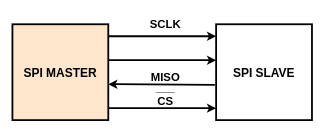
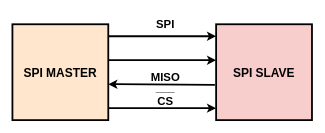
  <mxCell id="0" />
  <mxCell id="1" parent="0" />
  <mxCell id="2" value="&lt;font style=&quot;font-size: 20px;&quot;&gt;&lt;b&gt;SPI MASTER&lt;/b&gt;&lt;/font&gt;" style="whiteSpace=wrap;html=1;aspect=fixed;strokeWidth=3;fillColor=#ffe6cc;" vertex="1" parent="1"><mxGeometry x="20" y="40" width="160" height="160" as="geometry" /></mxCell>
- <mxCell id="3" value="&lt;font style=&quot;font-size: 20px;&quot;&gt;&lt;b&gt;SPI SLAVE&lt;/b&gt;&lt;/font&gt;" style="whiteSpace=wrap;html=1;aspect=fixed;strokeWidth=3;" vertex="1" parent="1"><mxGeometry x="360" y="40" width="160" height="160" as="geometry" /></mxCell>
+ <mxCell id="3" value="&lt;font style=&quot;font-size: 20px;&quot;&gt;&lt;b&gt;SPI SLAVE&lt;/b&gt;&lt;/font&gt;" style="whiteSpace=wrap;html=1;aspect=fixed;strokeWidth=3;fillColor=#f8cecc;" vertex="1" parent="1"><mxGeometry x="360" y="40" width="160" height="160" as="geometry" /></mxCell>
  <mxCell id="4" value="" style="endArrow=classic;html=1;rounded=0;entryX=0;entryY=0.25;entryDx=0;entryDy=0;strokeWidth=3;" edge="1" parent="1"><mxGeometry width="50" height="50" relative="1" as="geometry"><mxPoint x="180" y="60" as="sourcePoint" /><mxPoint x="360" y="60" as="targetPoint" /></mxGeometry></mxCell>
  <mxCell id="5" value="" style="endArrow=classic;html=1;rounded=0;entryX=0;entryY=0.25;entryDx=0;entryDy=0;strokeWidth=3;" edge="1" parent="1"><mxGeometry width="50" height="50" relative="1" as="geometry"><mxPoint x="180" y="100" as="sourcePoint" /><mxPoint x="360" y="100" as="targetPoint" /></mxGeometry></mxCell>
  <mxCell id="6" value="" style="endArrow=classic;html=1;rounded=0;entryX=1.013;entryY=0.681;entryDx=0;entryDy=0;strokeWidth=3;entryPerimeter=0;" edge="1" parent="1"><mxGeometry width="50" height="50" relative="1" as="geometry"><mxPoint x="357.92" y="141.04" as="sourcePoint" /><mxPoint x="180" y="140" as="targetPoint" /></mxGeometry></mxCell>
  <mxCell id="7" value="" style="endArrow=classic;html=1;rounded=0;entryX=0;entryY=0.25;entryDx=0;entryDy=0;strokeWidth=3;" edge="1" parent="1"><mxGeometry width="50" height="50" relative="1" as="geometry"><mxPoint x="180" y="180" as="sourcePoint" /><mxPoint x="360" y="180" as="targetPoint" /></mxGeometry></mxCell>
  <mxCell id="8" value="MISO" style="text;html=1;align=center;verticalAlign=middle;resizable=0;points=[];autosize=1;strokeColor=none;fillColor=none;fontStyle=1;fontSize=19;" vertex="1" parent="1"><mxGeometry x="240" y="110" width="70" height="40" as="geometry" /></mxCell>
- <mxCell id="9" value="SCLK" style="text;html=1;align=center;verticalAlign=middle;resizable=0;points=[];autosize=1;strokeColor=none;fillColor=none;fontStyle=1;fontSize=19;" vertex="1" parent="1"><mxGeometry x="240" y="20" width="70" height="40" as="geometry" /></mxCell>
+ <mxCell id="9" value="SPI" style="text;html=1;align=center;verticalAlign=middle;resizable=0;points=[];autosize=1;strokeColor=none;fillColor=none;fontStyle=1;fontSize=19;" vertex="1" parent="1"><mxGeometry x="240" y="20" width="70" height="40" as="geometry" /></mxCell>
  <mxCell id="10" value="&lt;div&gt;___&lt;/div&gt;CS" style="text;html=1;align=center;verticalAlign=middle;resizable=0;points=[];autosize=1;strokeColor=none;fillColor=none;fontStyle=1;fontSize=19;" vertex="1" parent="1"><mxGeometry x="245" y="127" width="60" height="60" as="geometry" /></mxCell>
